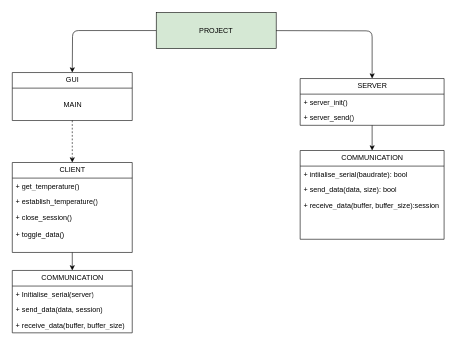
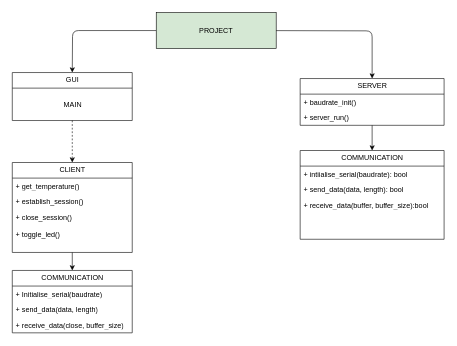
  <mxCell id="0" />
  <mxCell id="1" parent="0" />
  <mxCell id="2" style="edgeStyle=orthogonalEdgeStyle;html=1;exitX=0;exitY=0.5;exitDx=0;exitDy=0;" edge="1" parent="1" source="24"><mxGeometry relative="1" as="geometry"><mxPoint x="120" y="120" as="targetPoint" /><mxPoint x="190" y="50" as="sourcePoint" /></mxGeometry></mxCell>
  <mxCell id="3" style="edgeStyle=orthogonalEdgeStyle;html=1;entryX=0.5;entryY=0;entryDx=0;entryDy=0;" edge="1" parent="1" target="8"><mxGeometry relative="1" as="geometry"><mxPoint x="420" y="50" as="sourcePoint" /></mxGeometry></mxCell>
  <mxCell id="4" style="edgeStyle=orthogonalEdgeStyle;html=1;entryX=0.5;entryY=0;entryDx=0;entryDy=0;dashed=1;" edge="1" parent="1" source="5" target="12"><mxGeometry relative="1" as="geometry" /></mxCell>
  <mxCell id="5" value="GUI" style="swimlane;fontStyle=0;childLayout=stackLayout;horizontal=1;startSize=26;fillColor=none;horizontalStack=0;resizeParent=1;resizeParentMax=0;resizeLast=0;collapsible=1;marginBottom=0;html=1;" vertex="1" parent="1"><mxGeometry x="20" y="120" width="200" height="80" as="geometry"><mxRectangle x="70" y="120" width="60" height="30" as="alternateBounds" /></mxGeometry></mxCell>
  <mxCell id="6" value="&lt;span style=&quot;white-space: pre;&quot;&gt;&#09;&lt;/span&gt;&amp;nbsp; &amp;nbsp; &amp;nbsp; &lt;br&gt;&lt;span style=&quot;white-space: pre;&quot;&gt;&#09;&lt;/span&gt;&lt;span style=&quot;white-space: pre;&quot;&gt;&#09;&lt;span style=&quot;white-space: pre;&quot;&gt;&#09;&lt;/span&gt;&lt;/span&gt;MAIN" style="text;strokeColor=none;fillColor=none;align=left;verticalAlign=top;spacingLeft=4;spacingRight=4;overflow=hidden;rotatable=0;points=[[0,0.5],[1,0.5]];portConstraint=eastwest;whiteSpace=wrap;html=1;" vertex="1" parent="5"><mxGeometry y="26" width="200" height="54" as="geometry" /></mxCell>
  <mxCell id="7" style="edgeStyle=orthogonalEdgeStyle;html=1;entryX=0.5;entryY=0;entryDx=0;entryDy=0;" edge="1" parent="1" source="8" target="16"><mxGeometry relative="1" as="geometry" /></mxCell>
  <mxCell id="8" value="SERVER" style="swimlane;fontStyle=0;childLayout=stackLayout;horizontal=1;startSize=26;fillColor=none;horizontalStack=0;resizeParent=1;resizeParentMax=0;resizeLast=0;collapsible=1;marginBottom=0;html=1;" vertex="1" parent="1"><mxGeometry x="500" y="130" width="240" height="78" as="geometry" /></mxCell>
- <mxCell id="9" value="+ server_init()" style="text;strokeColor=none;fillColor=none;align=left;verticalAlign=top;spacingLeft=4;spacingRight=4;overflow=hidden;rotatable=0;points=[[0,0.5],[1,0.5]];portConstraint=eastwest;whiteSpace=wrap;html=1;" vertex="1" parent="8"><mxGeometry y="26" width="240" height="26" as="geometry" /></mxCell>
- <mxCell id="10" value="+ server_send()" style="text;strokeColor=none;fillColor=none;align=left;verticalAlign=top;spacingLeft=4;spacingRight=4;overflow=hidden;rotatable=0;points=[[0,0.5],[1,0.5]];portConstraint=eastwest;whiteSpace=wrap;html=1;" vertex="1" parent="8"><mxGeometry y="52" width="240" height="26" as="geometry" /></mxCell>
+ <mxCell id="9" value="+ baudrate_init()" style="text;strokeColor=none;fillColor=none;align=left;verticalAlign=top;spacingLeft=4;spacingRight=4;overflow=hidden;rotatable=0;points=[[0,0.5],[1,0.5]];portConstraint=eastwest;whiteSpace=wrap;html=1;" vertex="1" parent="8"><mxGeometry y="26" width="240" height="26" as="geometry" /></mxCell>
+ <mxCell id="10" value="+ server_run()" style="text;strokeColor=none;fillColor=none;align=left;verticalAlign=top;spacingLeft=4;spacingRight=4;overflow=hidden;rotatable=0;points=[[0,0.5],[1,0.5]];portConstraint=eastwest;whiteSpace=wrap;html=1;" vertex="1" parent="8"><mxGeometry y="52" width="240" height="26" as="geometry" /></mxCell>
  <mxCell id="11" style="edgeStyle=orthogonalEdgeStyle;html=1;entryX=0.5;entryY=0;entryDx=0;entryDy=0;" edge="1" parent="1" source="12" target="20"><mxGeometry relative="1" as="geometry" /></mxCell>
  <mxCell id="12" value="CLIENT" style="swimlane;fontStyle=0;childLayout=stackLayout;horizontal=1;startSize=26;fillColor=none;horizontalStack=0;resizeParent=1;resizeParentMax=0;resizeLast=0;collapsible=1;marginBottom=0;html=1;" vertex="1" parent="1"><mxGeometry x="20" y="270" width="200" height="150" as="geometry" /></mxCell>
  <mxCell id="13" value="+ get_temperature()" style="text;strokeColor=none;fillColor=none;align=left;verticalAlign=top;spacingLeft=4;spacingRight=4;overflow=hidden;rotatable=0;points=[[0,0.5],[1,0.5]];portConstraint=eastwest;whiteSpace=wrap;html=1;" vertex="1" parent="12"><mxGeometry y="26" width="200" height="26" as="geometry" /></mxCell>
- <mxCell id="14" value="+ establish_temperature()" style="text;strokeColor=none;fillColor=none;align=left;verticalAlign=top;spacingLeft=4;spacingRight=4;overflow=hidden;rotatable=0;points=[[0,0.5],[1,0.5]];portConstraint=eastwest;whiteSpace=wrap;html=1;" vertex="1" parent="12"><mxGeometry y="52" width="200" height="26" as="geometry" /></mxCell>
- <mxCell id="15" value="+ close_session()&lt;br&gt;&lt;br&gt;+ toggle_data()" style="text;strokeColor=none;fillColor=none;align=left;verticalAlign=top;spacingLeft=4;spacingRight=4;overflow=hidden;rotatable=0;points=[[0,0.5],[1,0.5]];portConstraint=eastwest;whiteSpace=wrap;html=1;" vertex="1" parent="12"><mxGeometry y="78" width="200" height="72" as="geometry" /></mxCell>
+ <mxCell id="14" value="+ establish_session()" style="text;strokeColor=none;fillColor=none;align=left;verticalAlign=top;spacingLeft=4;spacingRight=4;overflow=hidden;rotatable=0;points=[[0,0.5],[1,0.5]];portConstraint=eastwest;whiteSpace=wrap;html=1;" vertex="1" parent="12"><mxGeometry y="52" width="200" height="26" as="geometry" /></mxCell>
+ <mxCell id="15" value="+ close_session()&lt;br&gt;&lt;br&gt;+ toggle_led()" style="text;strokeColor=none;fillColor=none;align=left;verticalAlign=top;spacingLeft=4;spacingRight=4;overflow=hidden;rotatable=0;points=[[0,0.5],[1,0.5]];portConstraint=eastwest;whiteSpace=wrap;html=1;" vertex="1" parent="12"><mxGeometry y="78" width="200" height="72" as="geometry" /></mxCell>
  <mxCell id="16" value="COMMUNICATION" style="swimlane;fontStyle=0;childLayout=stackLayout;horizontal=1;startSize=26;fillColor=none;horizontalStack=0;resizeParent=1;resizeParentMax=0;resizeLast=0;collapsible=1;marginBottom=0;html=1;" vertex="1" parent="1"><mxGeometry x="500" y="250" width="240" height="148" as="geometry" /></mxCell>
  <mxCell id="17" value="+ intiialise_serial(baudrate): bool&lt;br&gt;" style="text;strokeColor=none;fillColor=none;align=left;verticalAlign=top;spacingLeft=4;spacingRight=4;overflow=hidden;rotatable=0;points=[[0,0.5],[1,0.5]];portConstraint=eastwest;whiteSpace=wrap;html=1;" vertex="1" parent="16"><mxGeometry y="26" width="240" height="26" as="geometry" /></mxCell>
- <mxCell id="18" value="+ send_data(data, size): bool" style="text;strokeColor=none;fillColor=none;align=left;verticalAlign=top;spacingLeft=4;spacingRight=4;overflow=hidden;rotatable=0;points=[[0,0.5],[1,0.5]];portConstraint=eastwest;whiteSpace=wrap;html=1;" vertex="1" parent="16"><mxGeometry y="52" width="240" height="26" as="geometry" /></mxCell>
- <mxCell id="19" value="+ receive_data(buffer, buffer_size):session" style="text;strokeColor=none;fillColor=none;align=left;verticalAlign=top;spacingLeft=4;spacingRight=4;overflow=hidden;rotatable=0;points=[[0,0.5],[1,0.5]];portConstraint=eastwest;whiteSpace=wrap;html=1;" vertex="1" parent="16"><mxGeometry y="78" width="240" height="70" as="geometry" /></mxCell>
+ <mxCell id="18" value="+ send_data(data, length): bool" style="text;strokeColor=none;fillColor=none;align=left;verticalAlign=top;spacingLeft=4;spacingRight=4;overflow=hidden;rotatable=0;points=[[0,0.5],[1,0.5]];portConstraint=eastwest;whiteSpace=wrap;html=1;" vertex="1" parent="16"><mxGeometry y="52" width="240" height="26" as="geometry" /></mxCell>
+ <mxCell id="19" value="+ receive_data(buffer, buffer_size):bool" style="text;strokeColor=none;fillColor=none;align=left;verticalAlign=top;spacingLeft=4;spacingRight=4;overflow=hidden;rotatable=0;points=[[0,0.5],[1,0.5]];portConstraint=eastwest;whiteSpace=wrap;html=1;" vertex="1" parent="16"><mxGeometry y="78" width="240" height="70" as="geometry" /></mxCell>
  <mxCell id="20" value="COMMUNICATION" style="swimlane;fontStyle=0;childLayout=stackLayout;horizontal=1;startSize=26;fillColor=none;horizontalStack=0;resizeParent=1;resizeParentMax=0;resizeLast=0;collapsible=1;marginBottom=0;html=1;" vertex="1" parent="1"><mxGeometry x="20" y="450" width="200" height="104" as="geometry" /></mxCell>
- <mxCell id="21" value="+ Initialise_serial(server)" style="text;strokeColor=none;fillColor=none;align=left;verticalAlign=top;spacingLeft=4;spacingRight=4;overflow=hidden;rotatable=0;points=[[0,0.5],[1,0.5]];portConstraint=eastwest;whiteSpace=wrap;html=1;" vertex="1" parent="20"><mxGeometry y="26" width="200" height="26" as="geometry" /></mxCell>
- <mxCell id="22" value="+ send_data(data, session)" style="text;strokeColor=none;fillColor=none;align=left;verticalAlign=top;spacingLeft=4;spacingRight=4;overflow=hidden;rotatable=0;points=[[0,0.5],[1,0.5]];portConstraint=eastwest;whiteSpace=wrap;html=1;" vertex="1" parent="20"><mxGeometry y="52" width="200" height="26" as="geometry" /></mxCell>
- <mxCell id="23" value="+ receive_data(buffer, buffer_size)" style="text;strokeColor=none;fillColor=none;align=left;verticalAlign=top;spacingLeft=4;spacingRight=4;overflow=hidden;rotatable=0;points=[[0,0.5],[1,0.5]];portConstraint=eastwest;whiteSpace=wrap;html=1;" vertex="1" parent="20"><mxGeometry y="78" width="200" height="26" as="geometry" /></mxCell>
+ <mxCell id="21" value="+ Initialise_serial(baudrate)" style="text;strokeColor=none;fillColor=none;align=left;verticalAlign=top;spacingLeft=4;spacingRight=4;overflow=hidden;rotatable=0;points=[[0,0.5],[1,0.5]];portConstraint=eastwest;whiteSpace=wrap;html=1;" vertex="1" parent="20"><mxGeometry y="26" width="200" height="26" as="geometry" /></mxCell>
+ <mxCell id="22" value="+ send_data(data, length)" style="text;strokeColor=none;fillColor=none;align=left;verticalAlign=top;spacingLeft=4;spacingRight=4;overflow=hidden;rotatable=0;points=[[0,0.5],[1,0.5]];portConstraint=eastwest;whiteSpace=wrap;html=1;" vertex="1" parent="20"><mxGeometry y="52" width="200" height="26" as="geometry" /></mxCell>
+ <mxCell id="23" value="+ receive_data(close, buffer_size)" style="text;strokeColor=none;fillColor=none;align=left;verticalAlign=top;spacingLeft=4;spacingRight=4;overflow=hidden;rotatable=0;points=[[0,0.5],[1,0.5]];portConstraint=eastwest;whiteSpace=wrap;html=1;" vertex="1" parent="20"><mxGeometry y="78" width="200" height="26" as="geometry" /></mxCell>
  <mxCell id="24" value="PROJECT" style="rounded=0;whiteSpace=wrap;html=1;fillColor=#d5e8d4;" vertex="1" parent="1"><mxGeometry x="260" y="20" width="200" height="60" as="geometry" /></mxCell>
